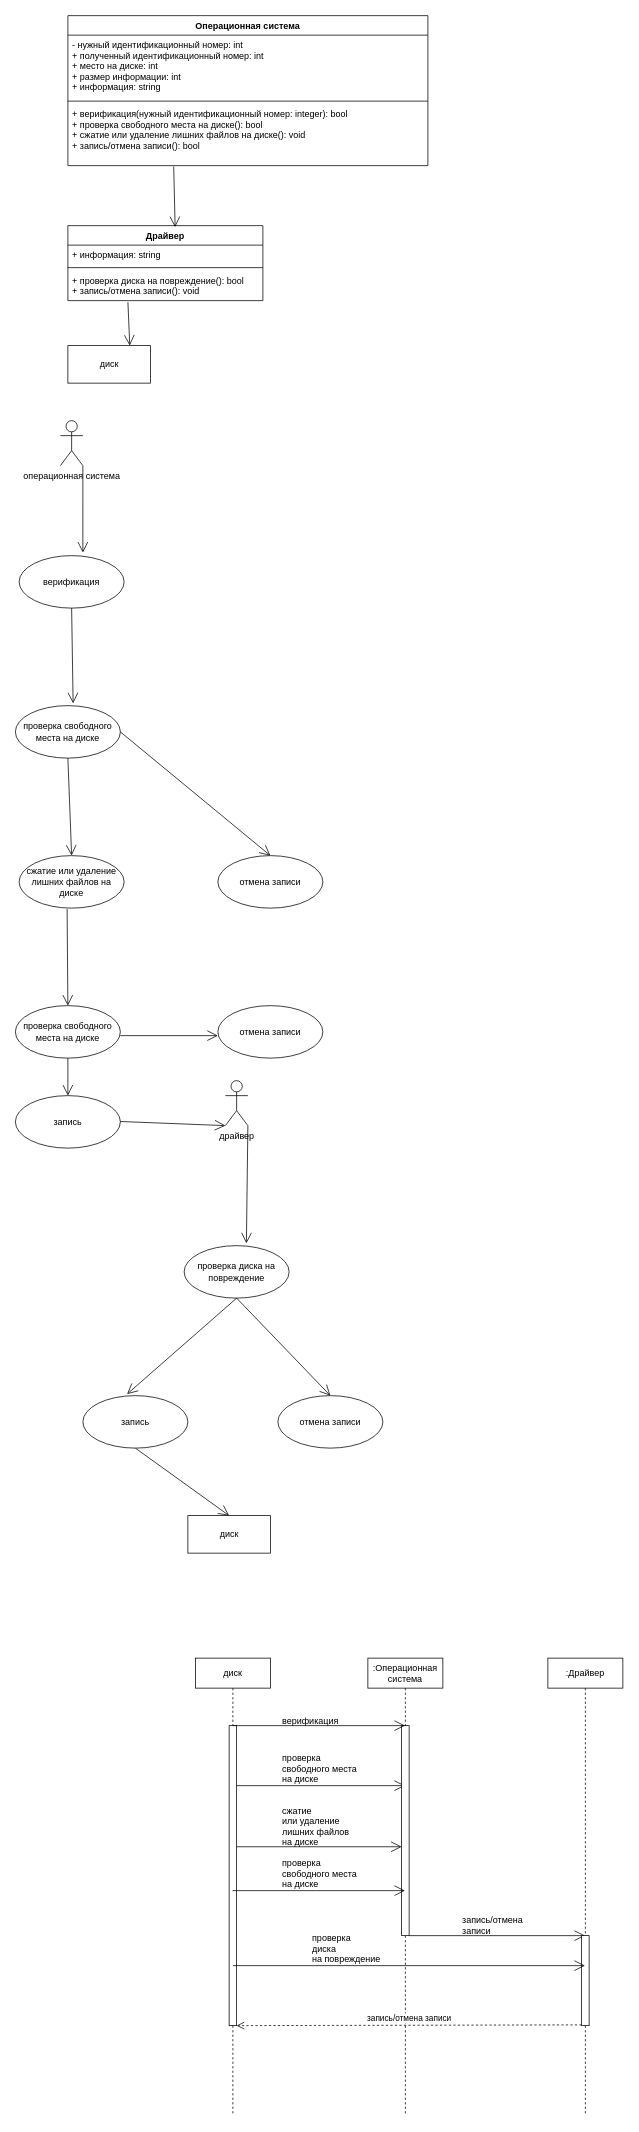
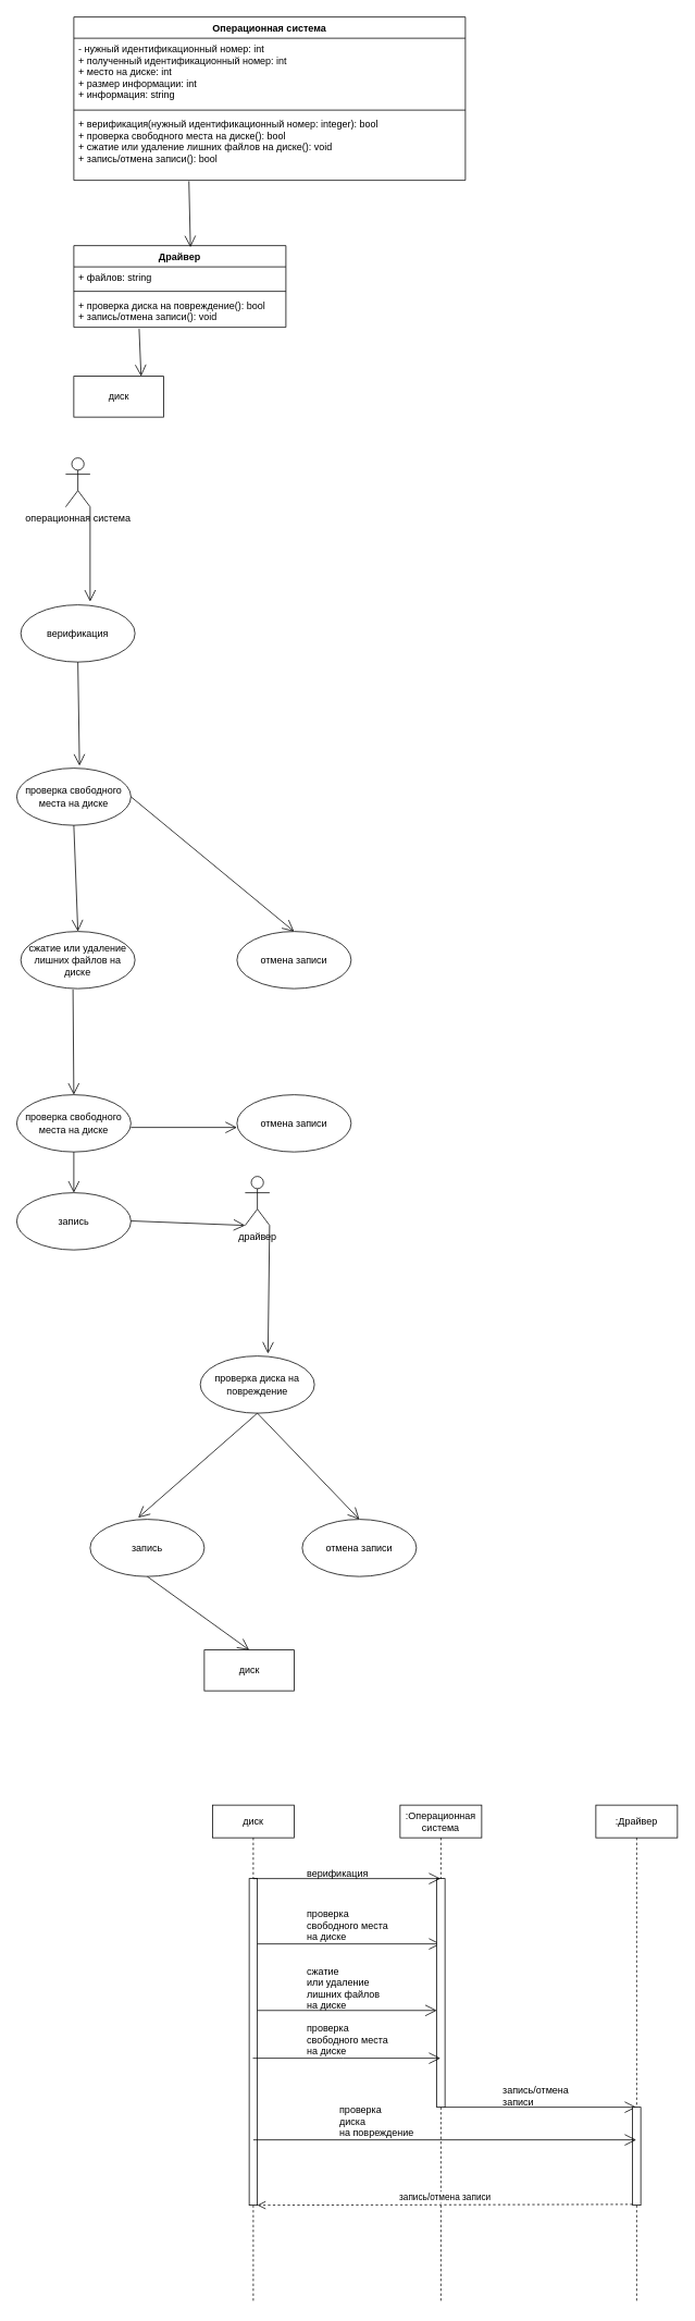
  <mxCell id="0" />
  <mxCell id="1" parent="0" />
  <mxCell id="2" value="диск" style="html=1;" vertex="1" parent="1"><mxGeometry x="90" y="460" width="110" height="50" as="geometry" /></mxCell>
  <mxCell id="3" value="Операционная система" style="swimlane;fontStyle=1;align=center;verticalAlign=top;childLayout=stackLayout;horizontal=1;startSize=26;horizontalStack=0;resizeParent=1;resizeParentMax=0;resizeLast=0;collapsible=1;marginBottom=0;" vertex="1" parent="1"><mxGeometry x="90" y="20" width="480" height="200" as="geometry" /></mxCell>
  <mxCell id="4" value="- нужный идентификационный номер: int&#10;+ полученный идентификационный номер: int&#10;+ место на диске: int&#10;+ размер информации: int&#10;+ информация: string" style="text;strokeColor=none;fillColor=none;align=left;verticalAlign=top;spacingLeft=4;spacingRight=4;overflow=hidden;rotatable=0;points=[[0,0.5],[1,0.5]];portConstraint=eastwest;" vertex="1" parent="3"><mxGeometry y="26" width="480" height="84" as="geometry" /></mxCell>
  <mxCell id="5" value="" style="line;strokeWidth=1;fillColor=none;align=left;verticalAlign=middle;spacingTop=-1;spacingLeft=3;spacingRight=3;rotatable=0;labelPosition=right;points=[];portConstraint=eastwest;strokeColor=inherit;" vertex="1" parent="3"><mxGeometry y="110" width="480" height="8" as="geometry" /></mxCell>
  <mxCell id="6" value="+ верификация(нужный идентификационный номер: integer): bool&#10;+ проверка свободного места на диске(): bool&#10;+ сжатие или удаление лишних файлов на диске(): void&#10;+ запись/отмена записи(): bool" style="text;strokeColor=none;fillColor=none;align=left;verticalAlign=top;spacingLeft=4;spacingRight=4;overflow=hidden;rotatable=0;points=[[0,0.5],[1,0.5]];portConstraint=eastwest;" vertex="1" parent="3"><mxGeometry y="118" width="480" height="82" as="geometry" /></mxCell>
  <mxCell id="7" value="Драйвер" style="swimlane;fontStyle=1;align=center;verticalAlign=top;childLayout=stackLayout;horizontal=1;startSize=26;horizontalStack=0;resizeParent=1;resizeParentMax=0;resizeLast=0;collapsible=1;marginBottom=0;" vertex="1" parent="1"><mxGeometry x="90" y="300" width="260" height="100" as="geometry" /></mxCell>
- <mxCell id="8" value="+ информация: string" style="text;strokeColor=none;fillColor=none;align=left;verticalAlign=top;spacingLeft=4;spacingRight=4;overflow=hidden;rotatable=0;points=[[0,0.5],[1,0.5]];portConstraint=eastwest;" vertex="1" parent="7"><mxGeometry y="26" width="260" height="26" as="geometry" /></mxCell>
+ <mxCell id="8" value="+ файлов: string" style="text;strokeColor=none;fillColor=none;align=left;verticalAlign=top;spacingLeft=4;spacingRight=4;overflow=hidden;rotatable=0;points=[[0,0.5],[1,0.5]];portConstraint=eastwest;" vertex="1" parent="7"><mxGeometry y="26" width="260" height="26" as="geometry" /></mxCell>
  <mxCell id="9" value="" style="line;strokeWidth=1;fillColor=none;align=left;verticalAlign=middle;spacingTop=-1;spacingLeft=3;spacingRight=3;rotatable=0;labelPosition=right;points=[];portConstraint=eastwest;strokeColor=inherit;" vertex="1" parent="7"><mxGeometry y="52" width="260" height="8" as="geometry" /></mxCell>
  <mxCell id="10" value="+ проверка диска на повреждение(): bool&#10;+ запись/отмена записи(): void" style="text;strokeColor=none;fillColor=none;align=left;verticalAlign=top;spacingLeft=4;spacingRight=4;overflow=hidden;rotatable=0;points=[[0,0.5],[1,0.5]];portConstraint=eastwest;" vertex="1" parent="7"><mxGeometry y="60" width="260" height="40" as="geometry" /></mxCell>
  <mxCell id="11" value="" style="endArrow=open;endFill=1;endSize=12;html=1;rounded=0;entryX=0.55;entryY=0.02;entryDx=0;entryDy=0;entryPerimeter=0;exitX=0.294;exitY=1.014;exitDx=0;exitDy=0;exitPerimeter=0;" edge="1" parent="1" source="6" target="7"><mxGeometry width="160" relative="1" as="geometry"><mxPoint x="230" y="160" as="sourcePoint" /><mxPoint x="390" y="160" as="targetPoint" /></mxGeometry></mxCell>
  <mxCell id="12" value="" style="endArrow=open;endFill=1;endSize=12;html=1;rounded=0;exitX=0.308;exitY=1.05;exitDx=0;exitDy=0;exitPerimeter=0;entryX=0.75;entryY=0;entryDx=0;entryDy=0;" edge="1" parent="1" source="10" target="2"><mxGeometry width="160" relative="1" as="geometry"><mxPoint x="170" y="430" as="sourcePoint" /><mxPoint x="330" y="430" as="targetPoint" /></mxGeometry></mxCell>
  <mxCell id="13" value="операционная система" style="shape=umlActor;verticalLabelPosition=bottom;verticalAlign=top;html=1;" vertex="1" parent="1"><mxGeometry x="80" y="560" width="30" height="60" as="geometry" /></mxCell>
  <mxCell id="14" value="верификация" style="ellipse;whiteSpace=wrap;html=1;" vertex="1" parent="1"><mxGeometry x="25" y="740" width="140" height="70" as="geometry" /></mxCell>
  <mxCell id="15" value="проверка свободного места на диске" style="ellipse;whiteSpace=wrap;html=1;" vertex="1" parent="1"><mxGeometry x="20" y="940" width="140" height="70" as="geometry" /></mxCell>
  <mxCell id="16" value="сжатие или удаление лишних файлов на диске" style="ellipse;whiteSpace=wrap;html=1;" vertex="1" parent="1"><mxGeometry x="25" y="1140" width="140" height="70" as="geometry" /></mxCell>
  <mxCell id="17" value="проверка свободного места на диске" style="ellipse;whiteSpace=wrap;html=1;" vertex="1" parent="1"><mxGeometry x="20" y="1340" width="140" height="70" as="geometry" /></mxCell>
  <mxCell id="18" value="отмена записи" style="ellipse;whiteSpace=wrap;html=1;" vertex="1" parent="1"><mxGeometry x="290" y="1340" width="140" height="70" as="geometry" /></mxCell>
  <mxCell id="19" value="драйвер" style="shape=umlActor;verticalLabelPosition=bottom;verticalAlign=top;html=1;" vertex="1" parent="1"><mxGeometry x="300" y="1440" width="30" height="60" as="geometry" /></mxCell>
  <mxCell id="20" value="проверка диска на повреждение" style="ellipse;whiteSpace=wrap;html=1;" vertex="1" parent="1"><mxGeometry x="245" y="1660" width="140" height="70" as="geometry" /></mxCell>
  <mxCell id="21" value="запись" style="ellipse;whiteSpace=wrap;html=1;" vertex="1" parent="1"><mxGeometry x="110" y="1860" width="140" height="70" as="geometry" /></mxCell>
  <mxCell id="22" value="отмена записи" style="ellipse;whiteSpace=wrap;html=1;" vertex="1" parent="1"><mxGeometry x="370" y="1860" width="140" height="70" as="geometry" /></mxCell>
  <mxCell id="23" value="диск" style="html=1;" vertex="1" parent="1"><mxGeometry x="250" y="2020" width="110" height="50" as="geometry" /></mxCell>
  <mxCell id="24" value="" style="endArrow=open;endFill=1;endSize=12;html=1;rounded=0;exitX=1;exitY=1;exitDx=0;exitDy=0;exitPerimeter=0;entryX=0.607;entryY=-0.057;entryDx=0;entryDy=0;entryPerimeter=0;" edge="1" parent="1" source="13" target="14"><mxGeometry width="160" relative="1" as="geometry"><mxPoint x="230" y="670" as="sourcePoint" /><mxPoint x="390" y="670" as="targetPoint" /></mxGeometry></mxCell>
  <mxCell id="25" value="" style="endArrow=open;endFill=1;endSize=12;html=1;rounded=0;exitX=0.5;exitY=1;exitDx=0;exitDy=0;entryX=0.55;entryY=-0.043;entryDx=0;entryDy=0;entryPerimeter=0;" edge="1" parent="1" source="14" target="15"><mxGeometry width="160" relative="1" as="geometry"><mxPoint x="230" y="870" as="sourcePoint" /><mxPoint x="390" y="870" as="targetPoint" /></mxGeometry></mxCell>
  <mxCell id="26" value="" style="endArrow=open;endFill=1;endSize=12;html=1;rounded=0;exitX=0.5;exitY=1;exitDx=0;exitDy=0;" edge="1" parent="1" source="15"><mxGeometry width="160" relative="1" as="geometry"><mxPoint x="230" y="1070" as="sourcePoint" /><mxPoint x="95" y="1140" as="targetPoint" /></mxGeometry></mxCell>
  <mxCell id="27" value="" style="endArrow=open;endFill=1;endSize=12;html=1;rounded=0;exitX=0.457;exitY=1.014;exitDx=0;exitDy=0;exitPerimeter=0;entryX=0.5;entryY=0;entryDx=0;entryDy=0;" edge="1" parent="1" source="16" target="17"><mxGeometry width="160" relative="1" as="geometry"><mxPoint x="230" y="1370" as="sourcePoint" /><mxPoint x="390" y="1370" as="targetPoint" /></mxGeometry></mxCell>
  <mxCell id="28" value="" style="endArrow=open;endFill=1;endSize=12;html=1;rounded=0;exitX=0.5;exitY=1;exitDx=0;exitDy=0;entryX=0.5;entryY=0;entryDx=0;entryDy=0;" edge="1" parent="1" source="17" target="52"><mxGeometry width="160" relative="1" as="geometry"><mxPoint x="230" y="1570" as="sourcePoint" /><mxPoint x="390" y="1570" as="targetPoint" /></mxGeometry></mxCell>
  <mxCell id="29" value="" style="endArrow=open;endFill=1;endSize=12;html=1;rounded=0;exitX=1;exitY=1;exitDx=0;exitDy=0;exitPerimeter=0;entryX=0.593;entryY=-0.043;entryDx=0;entryDy=0;entryPerimeter=0;" edge="1" parent="1" source="19" target="20"><mxGeometry width="160" relative="1" as="geometry"><mxPoint x="230" y="1570" as="sourcePoint" /><mxPoint x="390" y="1570" as="targetPoint" /></mxGeometry></mxCell>
  <mxCell id="30" value="" style="endArrow=open;endFill=1;endSize=12;html=1;rounded=0;exitX=0.5;exitY=1;exitDx=0;exitDy=0;entryX=0.421;entryY=-0.029;entryDx=0;entryDy=0;entryPerimeter=0;" edge="1" parent="1" source="20" target="21"><mxGeometry width="160" relative="1" as="geometry"><mxPoint x="230" y="1770" as="sourcePoint" /><mxPoint x="390" y="1770" as="targetPoint" /></mxGeometry></mxCell>
  <mxCell id="31" value="" style="endArrow=open;endFill=1;endSize=12;html=1;rounded=0;exitX=0.5;exitY=1;exitDx=0;exitDy=0;entryX=0.5;entryY=0;entryDx=0;entryDy=0;" edge="1" parent="1" source="20" target="22"><mxGeometry width="160" relative="1" as="geometry"><mxPoint x="230" y="1770" as="sourcePoint" /><mxPoint x="390" y="1770" as="targetPoint" /></mxGeometry></mxCell>
  <mxCell id="32" value="" style="endArrow=open;endFill=1;endSize=12;html=1;rounded=0;exitX=0.5;exitY=1;exitDx=0;exitDy=0;entryX=0.5;entryY=0;entryDx=0;entryDy=0;" edge="1" parent="1" source="21" target="23"><mxGeometry width="160" relative="1" as="geometry"><mxPoint x="230" y="1770" as="sourcePoint" /><mxPoint x="390" y="1770" as="targetPoint" /></mxGeometry></mxCell>
  <mxCell id="33" value="диск" style="shape=umlLifeline;perimeter=lifelinePerimeter;whiteSpace=wrap;html=1;container=1;collapsible=0;recursiveResize=0;outlineConnect=0;" vertex="1" parent="1"><mxGeometry x="260" y="2210" width="100" height="610" as="geometry" /></mxCell>
  <mxCell id="34" value="" style="html=1;points=[];perimeter=orthogonalPerimeter;" vertex="1" parent="33"><mxGeometry x="45" y="90" width="10" height="400" as="geometry" /></mxCell>
  <mxCell id="35" value="" style="endArrow=open;endFill=1;endSize=12;html=1;rounded=0;" edge="1" parent="33" target="37"><mxGeometry width="160" relative="1" as="geometry"><mxPoint x="55" y="170" as="sourcePoint" /><mxPoint x="215" y="170" as="targetPoint" /></mxGeometry></mxCell>
  <mxCell id="36" value="" style="endArrow=open;endFill=1;endSize=12;html=1;rounded=0;" edge="1" parent="33" target="38"><mxGeometry width="160" relative="1" as="geometry"><mxPoint x="55" y="251.5" as="sourcePoint" /><mxPoint x="215" y="251.5" as="targetPoint" /></mxGeometry></mxCell>
  <mxCell id="37" value=":Операционная система" style="shape=umlLifeline;perimeter=lifelinePerimeter;whiteSpace=wrap;html=1;container=1;collapsible=0;recursiveResize=0;outlineConnect=0;" vertex="1" parent="1"><mxGeometry x="490" y="2210" width="100" height="610" as="geometry" /></mxCell>
  <mxCell id="38" value="" style="html=1;points=[];perimeter=orthogonalPerimeter;" vertex="1" parent="37"><mxGeometry x="45" y="90" width="10" height="280" as="geometry" /></mxCell>
  <mxCell id="39" value="" style="endArrow=open;endFill=1;endSize=12;html=1;rounded=0;" edge="1" parent="37" target="40"><mxGeometry width="160" relative="1" as="geometry"><mxPoint x="55" y="370" as="sourcePoint" /><mxPoint x="215" y="370" as="targetPoint" /></mxGeometry></mxCell>
  <mxCell id="40" value=":Драйвер" style="shape=umlLifeline;perimeter=lifelinePerimeter;whiteSpace=wrap;html=1;container=1;collapsible=0;recursiveResize=0;outlineConnect=0;" vertex="1" parent="1"><mxGeometry x="730" y="2210" width="100" height="610" as="geometry" /></mxCell>
  <mxCell id="41" value="" style="endArrow=open;endFill=1;endSize=12;html=1;rounded=0;" edge="1" parent="1"><mxGeometry width="160" relative="1" as="geometry"><mxPoint x="310" y="2300" as="sourcePoint" /><mxPoint x="539.5" y="2300" as="targetPoint" /></mxGeometry></mxCell>
  <mxCell id="42" value="верификация" style="text;strokeColor=none;fillColor=none;align=left;verticalAlign=top;spacingLeft=4;spacingRight=4;overflow=hidden;rotatable=0;points=[[0,0.5],[1,0.5]];portConstraint=eastwest;" vertex="1" parent="1"><mxGeometry x="370" y="2280" width="100" height="26" as="geometry" /></mxCell>
  <mxCell id="43" value="" style="endArrow=open;endFill=1;endSize=12;html=1;rounded=0;" edge="1" parent="1" source="33" target="37"><mxGeometry width="160" relative="1" as="geometry"><mxPoint x="340" y="2340" as="sourcePoint" /><mxPoint x="539.5" y="2340" as="targetPoint" /><Array as="points"><mxPoint x="420" y="2520" /></Array></mxGeometry></mxCell>
  <mxCell id="44" value="проверка&#10;свободного места&#10;на диске" style="text;strokeColor=none;fillColor=none;align=left;verticalAlign=top;spacingLeft=4;spacingRight=4;overflow=hidden;rotatable=0;points=[[0,0.5],[1,0.5]];portConstraint=eastwest;" vertex="1" parent="1"><mxGeometry x="370" y="2330" width="130" height="50" as="geometry" /></mxCell>
  <mxCell id="45" value="сжатие&#10;или удаление&#10;лишних файлов&#10;на диске" style="text;strokeColor=none;fillColor=none;align=left;verticalAlign=top;spacingLeft=4;spacingRight=4;overflow=hidden;rotatable=0;points=[[0,0.5],[1,0.5]];portConstraint=eastwest;" vertex="1" parent="1"><mxGeometry x="370" y="2400" width="100" height="60" as="geometry" /></mxCell>
  <mxCell id="46" value="проверка&#10;свободного места&#10;на диске" style="text;strokeColor=none;fillColor=none;align=left;verticalAlign=top;spacingLeft=4;spacingRight=4;overflow=hidden;rotatable=0;points=[[0,0.5],[1,0.5]];portConstraint=eastwest;" vertex="1" parent="1"><mxGeometry x="370" y="2470" width="120" height="56" as="geometry" /></mxCell>
  <mxCell id="47" value="" style="html=1;points=[];perimeter=orthogonalPerimeter;" vertex="1" parent="1"><mxGeometry x="775" y="2580" width="10" height="120" as="geometry" /></mxCell>
  <mxCell id="48" value="запись/отмена&#10;записи" style="text;strokeColor=none;fillColor=none;align=left;verticalAlign=top;spacingLeft=4;spacingRight=4;overflow=hidden;rotatable=0;points=[[0,0.5],[1,0.5]];portConstraint=eastwest;" vertex="1" parent="1"><mxGeometry x="610" y="2546" width="100" height="34" as="geometry" /></mxCell>
  <mxCell id="49" value="" style="endArrow=open;endFill=1;endSize=12;html=1;rounded=0;" edge="1" parent="1" target="40"><mxGeometry width="160" relative="1" as="geometry"><mxPoint x="310" y="2620" as="sourcePoint" /><mxPoint x="470" y="2620" as="targetPoint" /></mxGeometry></mxCell>
  <mxCell id="50" value="проверка&#10;диска&#10;на повреждение" style="text;strokeColor=none;fillColor=none;align=left;verticalAlign=top;spacingLeft=4;spacingRight=4;overflow=hidden;rotatable=0;points=[[0,0.5],[1,0.5]];portConstraint=eastwest;" vertex="1" parent="1"><mxGeometry x="410" y="2570" width="110" height="50" as="geometry" /></mxCell>
  <mxCell id="51" value="запись/отмена записи" style="html=1;verticalAlign=bottom;endArrow=open;dashed=1;endSize=8;rounded=0;" edge="1" parent="1"><mxGeometry relative="1" as="geometry"><mxPoint x="775" y="2699" as="sourcePoint" /><mxPoint x="315" y="2700" as="targetPoint" /></mxGeometry></mxCell>
  <mxCell id="52" value="запись" style="ellipse;whiteSpace=wrap;html=1;" vertex="1" parent="1"><mxGeometry x="20" y="1460" width="140" height="70" as="geometry" /></mxCell>
  <mxCell id="53" value="" style="endArrow=open;endFill=1;endSize=12;html=1;rounded=0;entryX=0;entryY=1;entryDx=0;entryDy=0;entryPerimeter=0;" edge="1" parent="1" target="19"><mxGeometry width="160" relative="1" as="geometry"><mxPoint x="160" y="1494.5" as="sourcePoint" /><mxPoint x="320" y="1494.5" as="targetPoint" /></mxGeometry></mxCell>
  <mxCell id="54" value="" style="endArrow=open;endFill=1;endSize=12;html=1;rounded=0;" edge="1" parent="1"><mxGeometry width="160" relative="1" as="geometry"><mxPoint x="160" y="1380" as="sourcePoint" /><mxPoint x="290" y="1380" as="targetPoint" /></mxGeometry></mxCell>
  <mxCell id="55" value="отмена записи" style="ellipse;whiteSpace=wrap;html=1;" vertex="1" parent="1"><mxGeometry x="290" y="1140" width="140" height="70" as="geometry" /></mxCell>
  <mxCell id="56" value="" style="endArrow=open;endFill=1;endSize=12;html=1;rounded=0;entryX=0.5;entryY=0;entryDx=0;entryDy=0;exitX=1;exitY=0.5;exitDx=0;exitDy=0;" edge="1" parent="1" source="15" target="55"><mxGeometry width="160" relative="1" as="geometry"><mxPoint x="360" y="1010" as="sourcePoint" /><mxPoint x="390" y="980" as="targetPoint" /></mxGeometry></mxCell>
